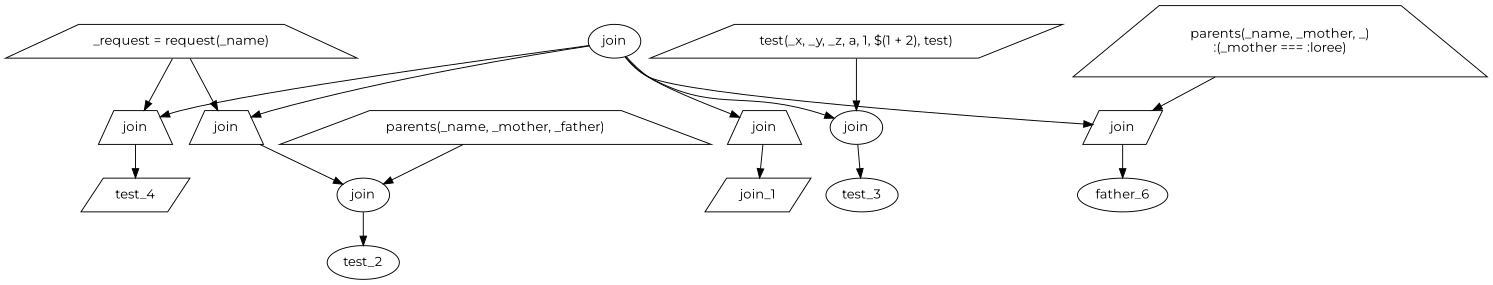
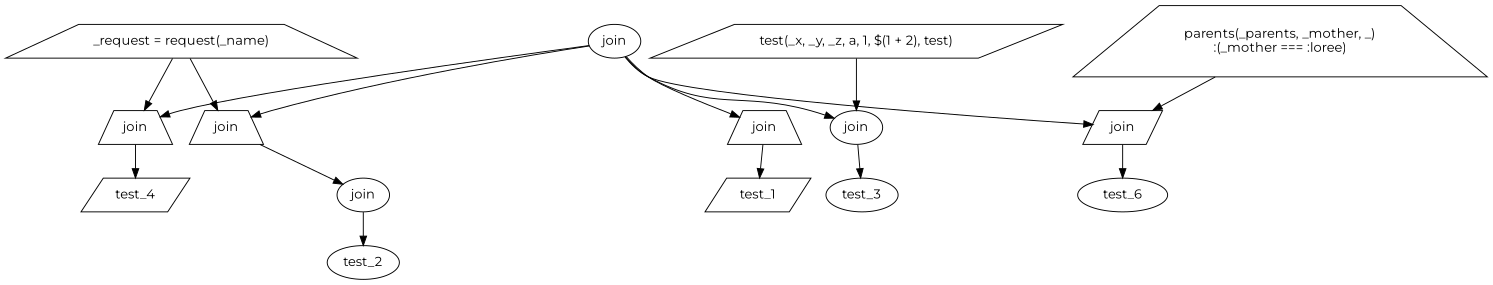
  digraph {
    fontname=Montserrat
    node [fontname=Montserrat shape=trapezium]
    edge [fontname=Montserrat]
-   n1 [label=join_1 shape=parallelogram]
+   n1 [label=test_1 shape=parallelogram]
    n2 [label="join\n"]
    n3 [label=join shape=ellipse]
    n4 [label="join\n"]
    n5 [label="join\n" shape=ellipse]
    n6 [label="join\n"]
    n7 [label="join\n" shape=parallelogram]
    n8 [label="join\n" shape=ellipse]
    n9 [label=test_3 shape=ellipse]
    n10 [label=test_4 shape=parallelogram]
-   n11 [label=father_6 shape=ellipse]
+   n11 [label=test_6 shape=ellipse]
    n12 [label=test_2 shape=ellipse]
    n13 [label="_request = request(_name)\n"]
-   n14 [label="parents(_name, _mother, _father)\n"]
    n15 [label="test(_x, _y, _z, a, 1, $(1 + 2), test)\n" shape=parallelogram]
-   n16 [label="parents(_name, _mother, _)\n:(_mother === :loree)"]
+   n16 [label="parents(_parents, _mother, _)\n:(_mother === :loree)"]
    n2 -> n1
    n3 -> n2
    n3 -> n4
    n3 -> n5
    n3 -> n6
    n3 -> n7
    n4 -> n8
    n5 -> n9
    n6 -> n10
    n7 -> n11
    n8 -> n12
    n13 -> n4
    n13 -> n6
-   n14 -> n8
    n15 -> n5
    n16 -> n7
  }
